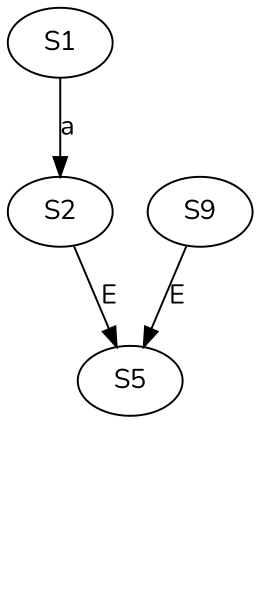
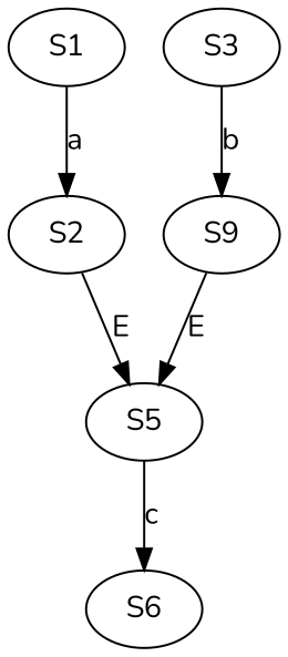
  digraph {
    fontname=Nunito
    rankdir=TB
    node [fontname=Nunito]
    edge [fontname=Nunito]
    S1
    S2
    S5
    n4 [label=S9]
+   S3
+   S6
    S1 -> S2 [label=a]
    S2 -> S5 [label=E]
+   S5 -> S6 [label=c]
    n4 -> S5 [label=E]
+   S3 -> n4 [label=b]
  }
